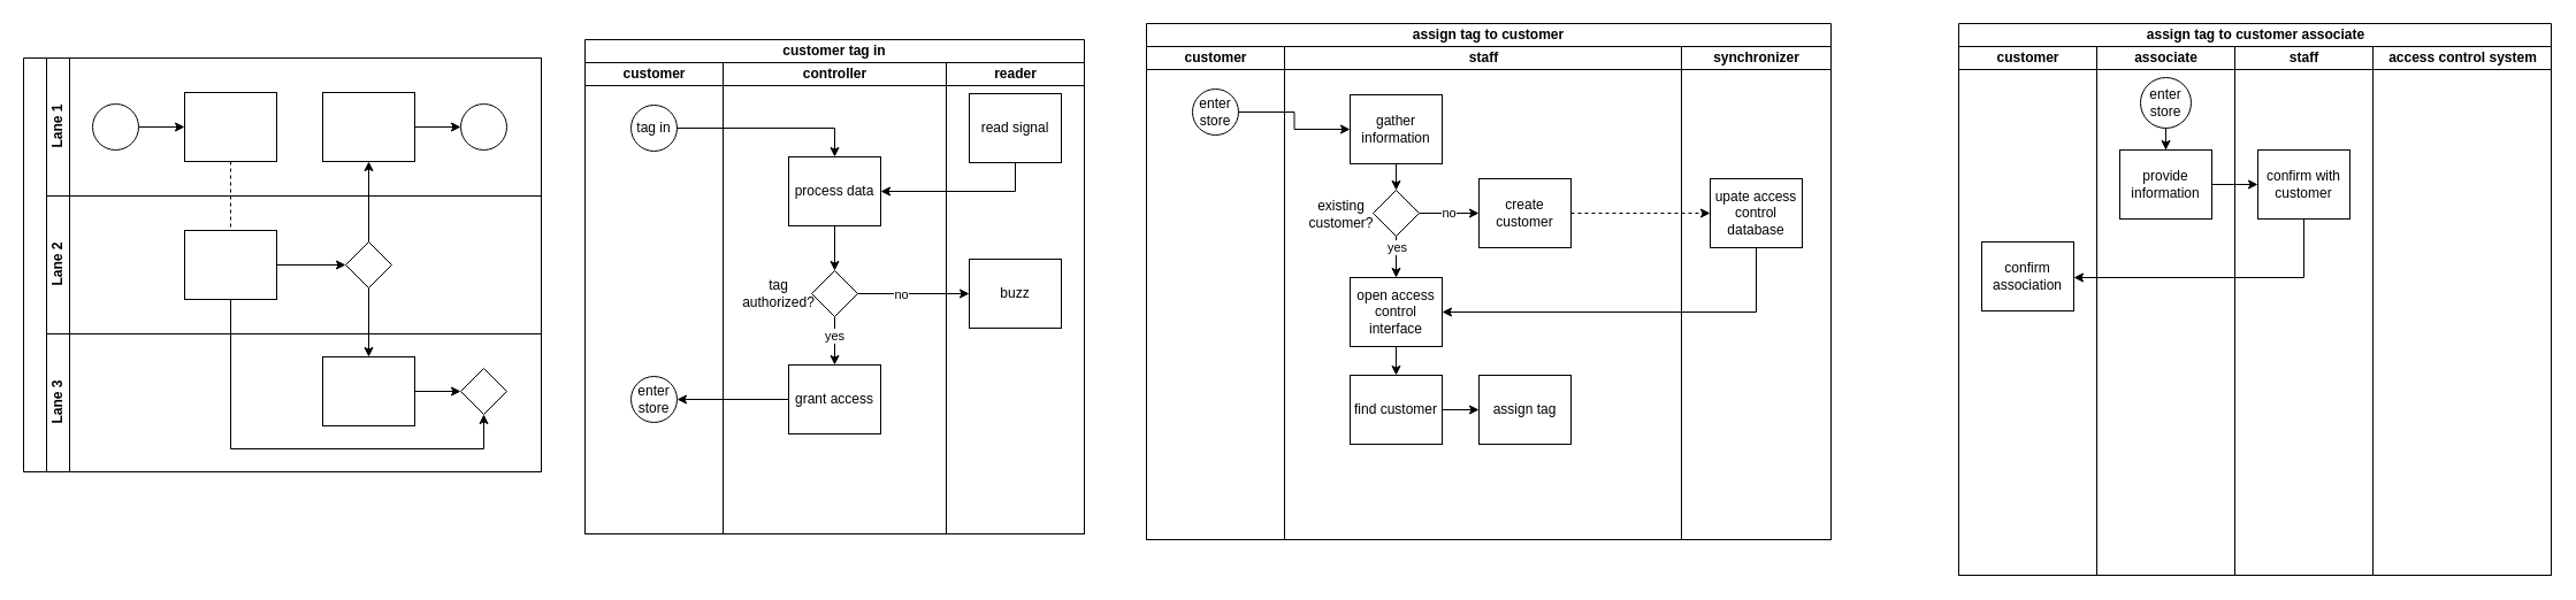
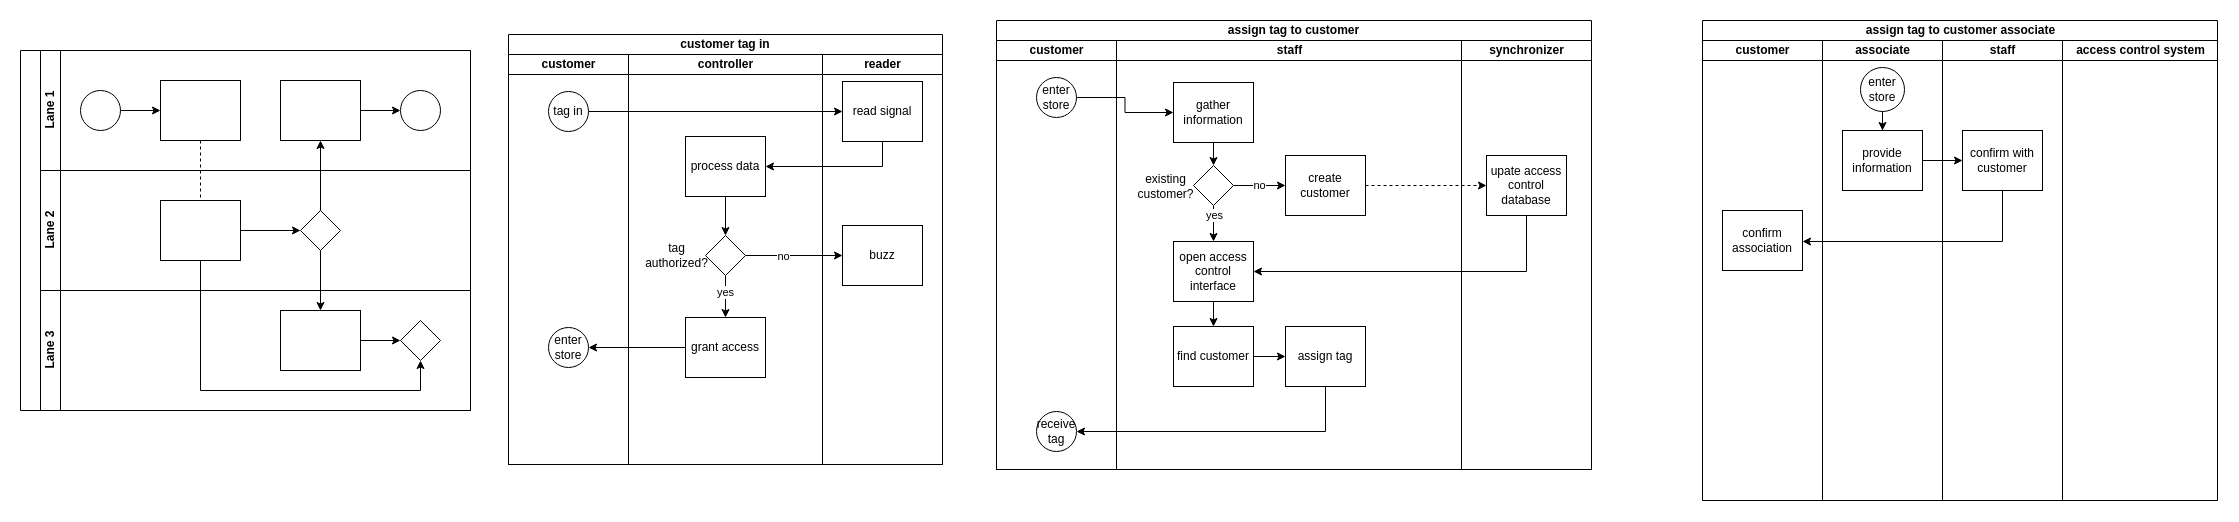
  <mxCell id="0" />
  <mxCell id="1" parent="0" />
  <mxCell id="2" value="customer tag in" style="swimlane;html=1;childLayout=stackLayout;resizeParent=1;resizeParentMax=0;startSize=20;whiteSpace=wrap;" parent="1" vertex="1"><mxGeometry x="508" y="34" width="434" height="430" as="geometry" /></mxCell>
  <mxCell id="3" value="customer" style="swimlane;html=1;startSize=20;" parent="2" vertex="1"><mxGeometry y="20" width="120" height="410" as="geometry" /></mxCell>
  <mxCell id="4" value="tag in" style="ellipse;whiteSpace=wrap;html=1;" parent="3" vertex="1"><mxGeometry x="40" y="37" width="40" height="40" as="geometry" /></mxCell>
  <mxCell id="5" value="enter store" style="ellipse;whiteSpace=wrap;html=1;" parent="3" vertex="1"><mxGeometry x="40" y="273" width="40" height="40" as="geometry" /></mxCell>
  <mxCell id="6" value="controller" style="swimlane;html=1;startSize=20;" parent="2" vertex="1"><mxGeometry x="120" y="20" width="194" height="410" as="geometry" /></mxCell>
  <mxCell id="7" style="edgeStyle=orthogonalEdgeStyle;rounded=0;orthogonalLoop=1;jettySize=auto;html=1;entryX=0.5;entryY=0;entryDx=0;entryDy=0;" parent="6" source="8" target="11" edge="1"><mxGeometry relative="1" as="geometry" /></mxCell>
  <mxCell id="8" value="process data" style="rounded=0;whiteSpace=wrap;html=1;fontFamily=Helvetica;fontSize=12;fontColor=#000000;align=center;" parent="6" vertex="1"><mxGeometry x="57" y="82" width="80" height="60" as="geometry" /></mxCell>
  <mxCell id="9" style="edgeStyle=orthogonalEdgeStyle;rounded=0;orthogonalLoop=1;jettySize=auto;html=1;entryX=0.5;entryY=0;entryDx=0;entryDy=0;" parent="6" source="11" target="13" edge="1"><mxGeometry relative="1" as="geometry" /></mxCell>
  <mxCell id="10" value="yes" style="edgeLabel;html=1;align=center;verticalAlign=middle;resizable=0;points=[];" parent="9" vertex="1" connectable="0"><mxGeometry x="-0.24" y="-1" relative="1" as="geometry"><mxPoint as="offset" /></mxGeometry></mxCell>
  <mxCell id="11" value="" style="rhombus;whiteSpace=wrap;html=1;fontFamily=Helvetica;fontSize=12;fontColor=#000000;align=center;" parent="6" vertex="1"><mxGeometry x="77" y="181" width="40" height="40" as="geometry" /></mxCell>
  <mxCell id="12" value="tag &lt;br&gt;authorized?" style="text;html=1;align=center;verticalAlign=middle;resizable=0;points=[];autosize=1;strokeColor=none;fillColor=none;" parent="6" vertex="1"><mxGeometry x="7" y="180.5" width="81" height="41" as="geometry" /></mxCell>
  <mxCell id="13" value="grant access" style="rounded=0;whiteSpace=wrap;html=1;fontFamily=Helvetica;fontSize=12;fontColor=#000000;align=center;" parent="6" vertex="1"><mxGeometry x="57" y="263" width="80" height="60" as="geometry" /></mxCell>
  <mxCell id="14" value="reader" style="swimlane;html=1;startSize=20;" parent="2" vertex="1"><mxGeometry x="314" y="20" width="120" height="410" as="geometry" /></mxCell>
  <mxCell id="15" value="read signal" style="rounded=0;whiteSpace=wrap;html=1;fontFamily=Helvetica;fontSize=12;fontColor=#000000;align=center;" parent="14" vertex="1"><mxGeometry x="20" y="27" width="80" height="60" as="geometry" /></mxCell>
  <mxCell id="16" value="buzz" style="rounded=0;whiteSpace=wrap;html=1;fontFamily=Helvetica;fontSize=12;fontColor=#000000;align=center;" parent="14" vertex="1"><mxGeometry x="20" y="171" width="80" height="60" as="geometry" /></mxCell>
- <mxCell id="17" style="edgeStyle=orthogonalEdgeStyle;rounded=0;orthogonalLoop=1;jettySize=auto;html=1;" parent="2" source="4" target="8" edge="1"><mxGeometry relative="1" as="geometry" /></mxCell>
+ <mxCell id="17" style="edgeStyle=orthogonalEdgeStyle;rounded=0;orthogonalLoop=1;jettySize=auto;html=1;" parent="2" source="4" target="15" edge="1"><mxGeometry relative="1" as="geometry" /></mxCell>
  <mxCell id="18" style="edgeStyle=orthogonalEdgeStyle;rounded=0;orthogonalLoop=1;jettySize=auto;html=1;" parent="2" source="11" target="16" edge="1"><mxGeometry relative="1" as="geometry" /></mxCell>
  <mxCell id="19" value="no" style="edgeLabel;html=1;align=center;verticalAlign=middle;resizable=0;points=[];" parent="18" vertex="1" connectable="0"><mxGeometry x="-0.244" relative="1" as="geometry"><mxPoint as="offset" /></mxGeometry></mxCell>
  <mxCell id="20" style="edgeStyle=orthogonalEdgeStyle;rounded=0;orthogonalLoop=1;jettySize=auto;html=1;entryX=1;entryY=0.5;entryDx=0;entryDy=0;" parent="2" source="13" target="5" edge="1"><mxGeometry relative="1" as="geometry" /></mxCell>
  <mxCell id="21" style="edgeStyle=orthogonalEdgeStyle;rounded=0;orthogonalLoop=1;jettySize=auto;html=1;" parent="2" source="15" target="8" edge="1"><mxGeometry relative="1" as="geometry"><Array as="points"><mxPoint x="374" y="132" /></Array></mxGeometry></mxCell>
  <mxCell id="22" value="" style="swimlane;html=1;childLayout=stackLayout;resizeParent=1;resizeParentMax=0;horizontal=0;startSize=20;horizontalStack=0;" parent="1" vertex="1"><mxGeometry x="20" y="50" width="450" height="360" as="geometry" /></mxCell>
  <mxCell id="23" value="" style="edgeStyle=orthogonalEdgeStyle;rounded=0;orthogonalLoop=1;jettySize=auto;html=1;dashed=1;endArrow=none;endFill=0;" parent="22" source="30" target="36" edge="1"><mxGeometry relative="1" as="geometry" /></mxCell>
  <mxCell id="24" style="edgeStyle=orthogonalEdgeStyle;rounded=0;orthogonalLoop=1;jettySize=auto;html=1;endArrow=classic;endFill=1;" parent="22" source="37" target="32" edge="1"><mxGeometry relative="1" as="geometry" /></mxCell>
  <mxCell id="25" style="edgeStyle=orthogonalEdgeStyle;rounded=0;orthogonalLoop=1;jettySize=auto;html=1;endArrow=classic;endFill=1;" parent="22" source="37" target="40" edge="1"><mxGeometry relative="1" as="geometry" /></mxCell>
  <mxCell id="26" style="edgeStyle=orthogonalEdgeStyle;rounded=0;orthogonalLoop=1;jettySize=auto;html=1;endArrow=classic;endFill=1;" parent="22" source="36" target="41" edge="1"><mxGeometry relative="1" as="geometry"><Array as="points"><mxPoint x="180" y="340" /><mxPoint x="400" y="340" /></Array></mxGeometry></mxCell>
  <mxCell id="27" value="Lane 1" style="swimlane;html=1;startSize=20;horizontal=0;" parent="22" vertex="1"><mxGeometry x="20" width="430" height="120" as="geometry" /></mxCell>
  <mxCell id="28" value="" style="edgeStyle=orthogonalEdgeStyle;rounded=0;orthogonalLoop=1;jettySize=auto;html=1;" parent="27" source="29" target="30" edge="1"><mxGeometry relative="1" as="geometry" /></mxCell>
  <mxCell id="29" value="" style="ellipse;whiteSpace=wrap;html=1;" parent="27" vertex="1"><mxGeometry x="40" y="40" width="40" height="40" as="geometry" /></mxCell>
  <mxCell id="30" value="" style="rounded=0;whiteSpace=wrap;html=1;fontFamily=Helvetica;fontSize=12;fontColor=#000000;align=center;" parent="27" vertex="1"><mxGeometry x="120" y="30" width="80" height="60" as="geometry" /></mxCell>
  <mxCell id="31" value="" style="edgeStyle=orthogonalEdgeStyle;rounded=0;orthogonalLoop=1;jettySize=auto;html=1;endArrow=classic;endFill=1;" parent="27" source="32" target="33" edge="1"><mxGeometry relative="1" as="geometry" /></mxCell>
  <mxCell id="32" value="" style="rounded=0;whiteSpace=wrap;html=1;fontFamily=Helvetica;fontSize=12;fontColor=#000000;align=center;" parent="27" vertex="1"><mxGeometry x="240" y="30" width="80" height="60" as="geometry" /></mxCell>
  <mxCell id="33" value="" style="ellipse;whiteSpace=wrap;html=1;" parent="27" vertex="1"><mxGeometry x="360" y="40" width="40" height="40" as="geometry" /></mxCell>
  <mxCell id="34" value="Lane 2" style="swimlane;html=1;startSize=20;horizontal=0;" parent="22" vertex="1"><mxGeometry x="20" y="120" width="430" height="120" as="geometry" /></mxCell>
  <mxCell id="35" value="" style="edgeStyle=orthogonalEdgeStyle;rounded=0;orthogonalLoop=1;jettySize=auto;html=1;endArrow=classic;endFill=1;" parent="34" source="36" target="37" edge="1"><mxGeometry relative="1" as="geometry" /></mxCell>
  <mxCell id="36" value="" style="rounded=0;whiteSpace=wrap;html=1;fontFamily=Helvetica;fontSize=12;fontColor=#000000;align=center;" parent="34" vertex="1"><mxGeometry x="120" y="30" width="80" height="60" as="geometry" /></mxCell>
  <mxCell id="37" value="" style="rhombus;whiteSpace=wrap;html=1;fontFamily=Helvetica;fontSize=12;fontColor=#000000;align=center;" parent="34" vertex="1"><mxGeometry x="260" y="40" width="40" height="40" as="geometry" /></mxCell>
  <mxCell id="38" value="Lane 3" style="swimlane;html=1;startSize=20;horizontal=0;" parent="22" vertex="1"><mxGeometry x="20" y="240" width="430" height="120" as="geometry" /></mxCell>
  <mxCell id="39" value="" style="edgeStyle=orthogonalEdgeStyle;rounded=0;orthogonalLoop=1;jettySize=auto;html=1;endArrow=classic;endFill=1;" parent="38" source="40" target="41" edge="1"><mxGeometry relative="1" as="geometry" /></mxCell>
  <mxCell id="40" value="" style="rounded=0;whiteSpace=wrap;html=1;fontFamily=Helvetica;fontSize=12;fontColor=#000000;align=center;" parent="38" vertex="1"><mxGeometry x="240" y="20" width="80" height="60" as="geometry" /></mxCell>
  <mxCell id="41" value="" style="rhombus;whiteSpace=wrap;html=1;fontFamily=Helvetica;fontSize=12;fontColor=#000000;align=center;" parent="38" vertex="1"><mxGeometry x="360" y="30" width="40" height="40" as="geometry" /></mxCell>
  <mxCell id="42" value="assign tag to customer" style="swimlane;html=1;childLayout=stackLayout;resizeParent=1;resizeParentMax=0;startSize=20;whiteSpace=wrap;movable=1;resizable=1;rotatable=1;deletable=1;editable=1;locked=0;connectable=1;" parent="1" vertex="1"><mxGeometry x="996" y="20" width="595" height="449" as="geometry" /></mxCell>
  <mxCell id="43" value="customer" style="swimlane;html=1;startSize=20;" parent="42" vertex="1"><mxGeometry y="20" width="120" height="429" as="geometry" /></mxCell>
  <mxCell id="44" value="enter store" style="ellipse;whiteSpace=wrap;html=1;" parent="43" vertex="1"><mxGeometry x="40" y="37" width="40" height="40" as="geometry" /></mxCell>
+ <mxCell id="45" value="receive tag" style="ellipse;whiteSpace=wrap;html=1;" parent="43" vertex="1"><mxGeometry x="40" y="371" width="40" height="40" as="geometry" /></mxCell>
  <mxCell id="46" value="staff" style="swimlane;html=1;startSize=20;" parent="42" vertex="1"><mxGeometry x="120" y="20" width="345" height="429" as="geometry" /></mxCell>
  <mxCell id="47" style="edgeStyle=orthogonalEdgeStyle;rounded=0;orthogonalLoop=1;jettySize=auto;html=1;entryX=0.5;entryY=0;entryDx=0;entryDy=0;" parent="46" source="48" target="53" edge="1"><mxGeometry relative="1" as="geometry" /></mxCell>
  <mxCell id="48" value="gather information" style="rounded=0;whiteSpace=wrap;html=1;fontFamily=Helvetica;fontSize=12;fontColor=#000000;align=center;" parent="46" vertex="1"><mxGeometry x="57" y="42" width="80" height="60" as="geometry" /></mxCell>
  <mxCell id="49" style="edgeStyle=orthogonalEdgeStyle;rounded=0;orthogonalLoop=1;jettySize=auto;html=1;" parent="46" source="53" target="55" edge="1"><mxGeometry relative="1" as="geometry" /></mxCell>
  <mxCell id="50" value="no" style="edgeLabel;html=1;align=center;verticalAlign=middle;resizable=0;points=[];" parent="49" vertex="1" connectable="0"><mxGeometry x="0.301" y="1" relative="1" as="geometry"><mxPoint x="-9" as="offset" /></mxGeometry></mxCell>
  <mxCell id="51" style="edgeStyle=orthogonalEdgeStyle;rounded=0;orthogonalLoop=1;jettySize=auto;html=1;" parent="46" source="53" target="59" edge="1"><mxGeometry relative="1" as="geometry" /></mxCell>
  <mxCell id="52" value="yes" style="edgeLabel;html=1;align=center;verticalAlign=middle;resizable=0;points=[];" parent="51" vertex="1" connectable="0"><mxGeometry x="-0.748" relative="1" as="geometry"><mxPoint y="3" as="offset" /></mxGeometry></mxCell>
  <mxCell id="53" value="" style="rhombus;whiteSpace=wrap;html=1;fontFamily=Helvetica;fontSize=12;fontColor=#000000;align=center;" parent="46" vertex="1"><mxGeometry x="77" y="125" width="40" height="40" as="geometry" /></mxCell>
  <mxCell id="54" value="existing &lt;br&gt;customer?" style="text;html=1;align=center;verticalAlign=middle;resizable=0;points=[];autosize=1;strokeColor=none;fillColor=none;" parent="46" vertex="1"><mxGeometry x="12" y="125" width="74" height="41" as="geometry" /></mxCell>
  <mxCell id="55" value="create customer" style="rounded=0;whiteSpace=wrap;html=1;fontFamily=Helvetica;fontSize=12;fontColor=#000000;align=center;" parent="46" vertex="1"><mxGeometry x="169" y="115" width="80" height="60" as="geometry" /></mxCell>
  <mxCell id="56" style="edgeStyle=orthogonalEdgeStyle;rounded=0;orthogonalLoop=1;jettySize=auto;html=1;" parent="46" source="57" target="60" edge="1"><mxGeometry relative="1" as="geometry" /></mxCell>
  <mxCell id="57" value="find customer" style="rounded=0;whiteSpace=wrap;html=1;fontFamily=Helvetica;fontSize=12;fontColor=#000000;align=center;" parent="46" vertex="1"><mxGeometry x="57" y="286" width="80" height="60" as="geometry" /></mxCell>
  <mxCell id="58" style="edgeStyle=orthogonalEdgeStyle;rounded=0;orthogonalLoop=1;jettySize=auto;html=1;" parent="46" source="59" target="57" edge="1"><mxGeometry relative="1" as="geometry" /></mxCell>
  <mxCell id="59" value="open access control interface" style="rounded=0;whiteSpace=wrap;html=1;fontFamily=Helvetica;fontSize=12;fontColor=#000000;align=center;" parent="46" vertex="1"><mxGeometry x="57" y="201" width="80" height="60" as="geometry" /></mxCell>
  <mxCell id="60" value="assign tag" style="rounded=0;whiteSpace=wrap;html=1;fontFamily=Helvetica;fontSize=12;fontColor=#000000;align=center;" parent="46" vertex="1"><mxGeometry x="169" y="286" width="80" height="60" as="geometry" /></mxCell>
  <mxCell id="61" style="edgeStyle=orthogonalEdgeStyle;rounded=0;orthogonalLoop=1;jettySize=auto;html=1;" parent="42" source="44" target="48" edge="1"><mxGeometry relative="1" as="geometry" /></mxCell>
  <mxCell id="62" value="synchronizer" style="swimlane;html=1;startSize=20;" parent="42" vertex="1"><mxGeometry x="465" y="20" width="130" height="429" as="geometry" /></mxCell>
  <mxCell id="63" value="upate access control database" style="rounded=0;whiteSpace=wrap;html=1;fontFamily=Helvetica;fontSize=12;fontColor=#000000;align=center;" parent="62" vertex="1"><mxGeometry x="25" y="115" width="80" height="60" as="geometry" /></mxCell>
  <mxCell id="64" style="edgeStyle=orthogonalEdgeStyle;rounded=0;orthogonalLoop=1;jettySize=auto;html=1;dashed=1;" parent="42" source="55" target="63" edge="1"><mxGeometry relative="1" as="geometry" /></mxCell>
  <mxCell id="65" style="edgeStyle=orthogonalEdgeStyle;rounded=0;orthogonalLoop=1;jettySize=auto;html=1;" parent="42" source="63" target="59" edge="1"><mxGeometry relative="1" as="geometry"><Array as="points"><mxPoint x="530" y="251" /></Array></mxGeometry></mxCell>
+ <mxCell id="66" style="edgeStyle=orthogonalEdgeStyle;rounded=0;orthogonalLoop=1;jettySize=auto;html=1;" parent="42" source="60" target="45" edge="1"><mxGeometry relative="1" as="geometry"><Array as="points"><mxPoint x="329" y="411" /></Array></mxGeometry></mxCell>
  <mxCell id="67" value="assign tag to customer associate" style="swimlane;childLayout=stackLayout;resizeParent=1;resizeParentMax=0;startSize=20;html=1;" parent="1" vertex="1"><mxGeometry x="1702" y="20" width="515" height="480" as="geometry" /></mxCell>
  <mxCell id="68" value="customer" style="swimlane;startSize=20;html=1;" parent="67" vertex="1"><mxGeometry y="20" width="120" height="460" as="geometry" /></mxCell>
  <mxCell id="69" value="confirm association" style="rounded=0;whiteSpace=wrap;html=1;fontFamily=Helvetica;fontSize=12;fontColor=#000000;align=center;" vertex="1" parent="68"><mxGeometry x="20.0" y="170" width="80" height="60" as="geometry" /></mxCell>
  <mxCell id="70" value="associate" style="swimlane;startSize=20;html=1;" parent="67" vertex="1"><mxGeometry x="120" y="20" width="120" height="460" as="geometry" /></mxCell>
  <mxCell id="71" style="edgeStyle=orthogonalEdgeStyle;rounded=0;orthogonalLoop=1;jettySize=auto;html=1;" edge="1" parent="70" source="72" target="73"><mxGeometry relative="1" as="geometry" /></mxCell>
  <mxCell id="72" value="enter store" style="ellipse;whiteSpace=wrap;html=1;aspect=fixed;" vertex="1" parent="70"><mxGeometry x="38" y="27" width="44" height="44" as="geometry" /></mxCell>
  <mxCell id="73" value="provide information" style="rounded=0;whiteSpace=wrap;html=1;fontFamily=Helvetica;fontSize=12;fontColor=#000000;align=center;" vertex="1" parent="70"><mxGeometry x="20.0" y="90" width="80" height="60" as="geometry" /></mxCell>
  <mxCell id="74" value="staff" style="swimlane;startSize=20;html=1;" parent="67" vertex="1"><mxGeometry x="240" y="20" width="120" height="460" as="geometry" /></mxCell>
  <mxCell id="75" value="confirm with customer" style="rounded=0;whiteSpace=wrap;html=1;fontFamily=Helvetica;fontSize=12;fontColor=#000000;align=center;" vertex="1" parent="74"><mxGeometry x="20.0" y="90" width="80" height="60" as="geometry" /></mxCell>
  <mxCell id="76" value="access control system" style="swimlane;startSize=20;html=1;" parent="67" vertex="1"><mxGeometry x="360" y="20" width="155" height="460" as="geometry" /></mxCell>
  <mxCell id="77" style="edgeStyle=orthogonalEdgeStyle;rounded=0;orthogonalLoop=1;jettySize=auto;html=1;" edge="1" parent="67" source="73" target="75"><mxGeometry relative="1" as="geometry" /></mxCell>
  <mxCell id="78" style="edgeStyle=orthogonalEdgeStyle;rounded=0;orthogonalLoop=1;jettySize=auto;html=1;" edge="1" parent="67" source="75" target="69"><mxGeometry relative="1" as="geometry"><Array as="points"><mxPoint x="300" y="221" /></Array></mxGeometry></mxCell>
